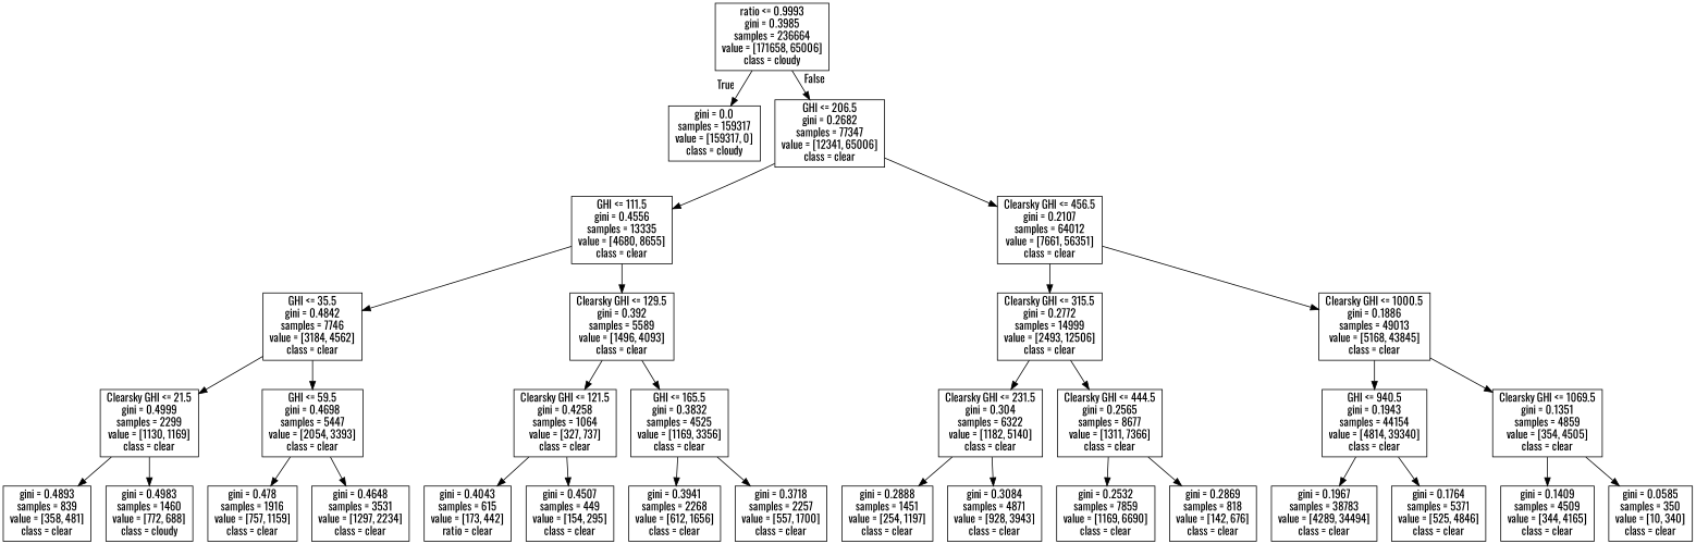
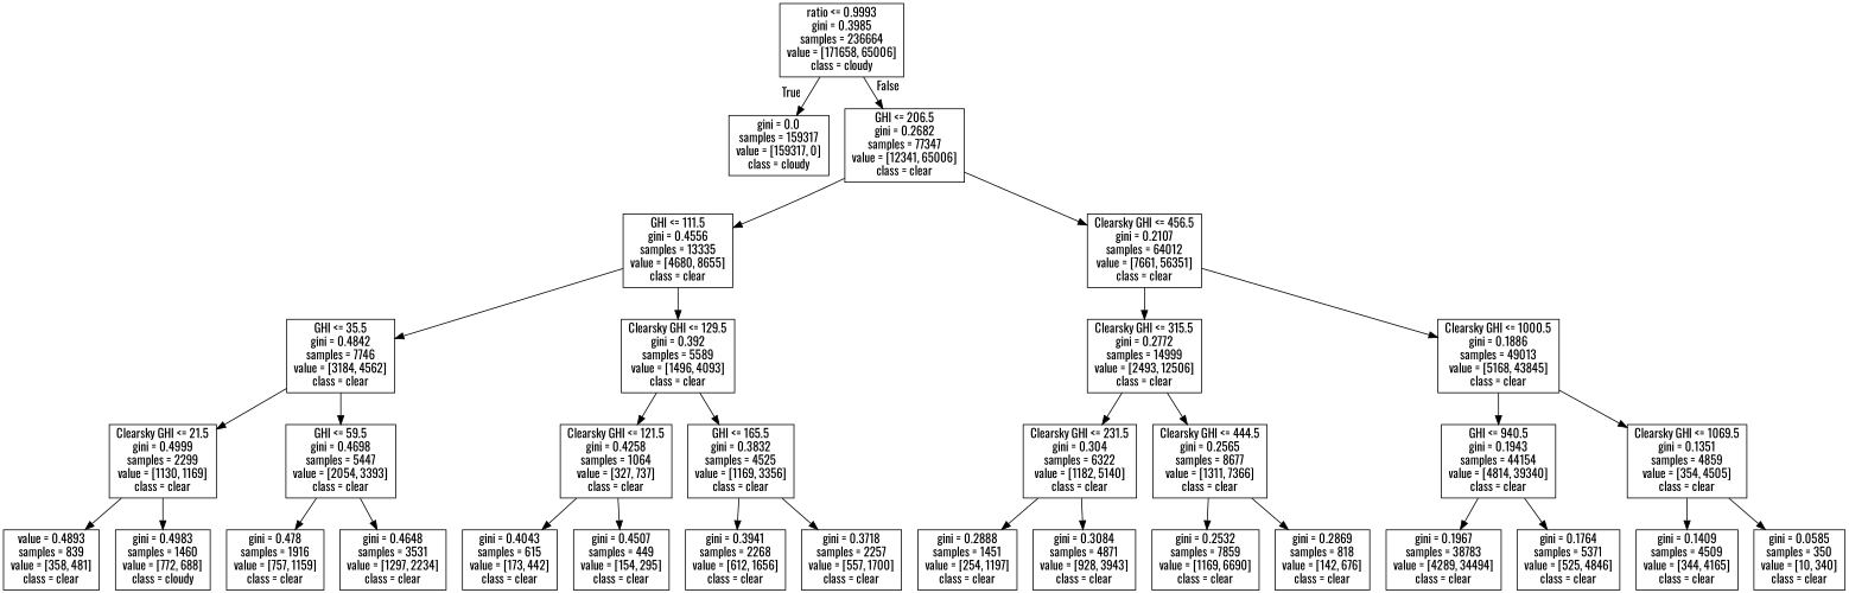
  digraph {
    fontname=Oswald
    node [fontname=Oswald shape=box]
    edge [fontname=Oswald]
    n1 [label="ratio <= 0.9993\ngini = 0.3985\nsamples = 236664\nvalue = [171658, 65006]\nclass = cloudy"]
    n2 [label="gini = 0.0\nsamples = 159317\nvalue = [159317, 0]\nclass = cloudy"]
    n3 [label="GHI <= 206.5\ngini = 0.2682\nsamples = 77347\nvalue = [12341, 65006]\nclass = clear"]
    n4 [label="GHI <= 111.5\ngini = 0.4556\nsamples = 13335\nvalue = [4680, 8655]\nclass = clear"]
    n5 [label="Clearsky GHI <= 456.5\ngini = 0.2107\nsamples = 64012\nvalue = [7661, 56351]\nclass = clear"]
    n6 [label="GHI <= 35.5\ngini = 0.4842\nsamples = 7746\nvalue = [3184, 4562]\nclass = clear"]
    n7 [label="Clearsky GHI <= 129.5\ngini = 0.392\nsamples = 5589\nvalue = [1496, 4093]\nclass = clear"]
    n8 [label="Clearsky GHI <= 315.5\ngini = 0.2772\nsamples = 14999\nvalue = [2493, 12506]\nclass = clear"]
    n9 [label="Clearsky GHI <= 1000.5\ngini = 0.1886\nsamples = 49013\nvalue = [5168, 43845]\nclass = clear"]
    n10 [label="Clearsky GHI <= 21.5\ngini = 0.4999\nsamples = 2299\nvalue = [1130, 1169]\nclass = clear"]
    n11 [label="GHI <= 59.5\ngini = 0.4698\nsamples = 5447\nvalue = [2054, 3393]\nclass = clear"]
    n12 [label="Clearsky GHI <= 121.5\ngini = 0.4258\nsamples = 1064\nvalue = [327, 737]\nclass = clear"]
    n13 [label="GHI <= 165.5\ngini = 0.3832\nsamples = 4525\nvalue = [1169, 3356]\nclass = clear"]
-   n14 [label="gini = 0.4893\nsamples = 839\nvalue = [358, 481]\nclass = clear"]
+   n14 [label="value = 0.4893\nsamples = 839\nvalue = [358, 481]\nclass = clear"]
    n15 [label="gini = 0.4983\nsamples = 1460\nvalue = [772, 688]\nclass = cloudy"]
    n16 [label="gini = 0.478\nsamples = 1916\nvalue = [757, 1159]\nclass = clear"]
    n17 [label="gini = 0.4648\nsamples = 3531\nvalue = [1297, 2234]\nclass = clear"]
-   n18 [label="gini = 0.4043\nsamples = 615\nvalue = [173, 442]\nratio = clear"]
+   n18 [label="gini = 0.4043\nsamples = 615\nvalue = [173, 442]\nclass = clear"]
    n19 [label="gini = 0.4507\nsamples = 449\nvalue = [154, 295]\nclass = clear"]
    n20 [label="gini = 0.3941\nsamples = 2268\nvalue = [612, 1656]\nclass = clear"]
    n21 [label="gini = 0.3718\nsamples = 2257\nvalue = [557, 1700]\nclass = clear"]
    n22 [label="Clearsky GHI <= 231.5\ngini = 0.304\nsamples = 6322\nvalue = [1182, 5140]\nclass = clear"]
    n23 [label="Clearsky GHI <= 444.5\ngini = 0.2565\nsamples = 8677\nvalue = [1311, 7366]\nclass = clear"]
    n24 [label="GHI <= 940.5\ngini = 0.1943\nsamples = 44154\nvalue = [4814, 39340]\nclass = clear"]
    n25 [label="Clearsky GHI <= 1069.5\ngini = 0.1351\nsamples = 4859\nvalue = [354, 4505]\nclass = clear"]
    n26 [label="gini = 0.2888\nsamples = 1451\nvalue = [254, 1197]\nclass = clear"]
    n27 [label="gini = 0.3084\nsamples = 4871\nvalue = [928, 3943]\nclass = clear"]
    n28 [label="gini = 0.2532\nsamples = 7859\nvalue = [1169, 6690]\nclass = clear"]
    n29 [label="gini = 0.2869\nsamples = 818\nvalue = [142, 676]\nclass = clear"]
    n30 [label="gini = 0.1967\nsamples = 38783\nvalue = [4289, 34494]\nclass = clear"]
    n31 [label="gini = 0.1764\nsamples = 5371\nvalue = [525, 4846]\nclass = clear"]
    n32 [label="gini = 0.1409\nsamples = 4509\nvalue = [344, 4165]\nclass = clear"]
    n33 [label="gini = 0.0585\nsamples = 350\nvalue = [10, 340]\nclass = clear"]
    n1 -> n2 [headlabel=True labelangle=45 labeldistance=2.5]
    n1 -> n3 [headlabel=False labelangle=-45 labeldistance=2.5]
    n3 -> n4
    n3 -> n5
    n4 -> n6
    n4 -> n7
    n5 -> n8
    n5 -> n9
    n6 -> n10
    n6 -> n11
    n7 -> n12
    n7 -> n13
    n8 -> n22
    n8 -> n23
    n9 -> n24
    n9 -> n25
    n10 -> n14
    n10 -> n15
    n11 -> n16
    n11 -> n17
    n12 -> n18
    n12 -> n19
    n13 -> n20
    n13 -> n21
    n22 -> n26
    n22 -> n27
    n23 -> n28
    n23 -> n29
    n24 -> n30
    n24 -> n31
    n25 -> n32
    n25 -> n33
  }
